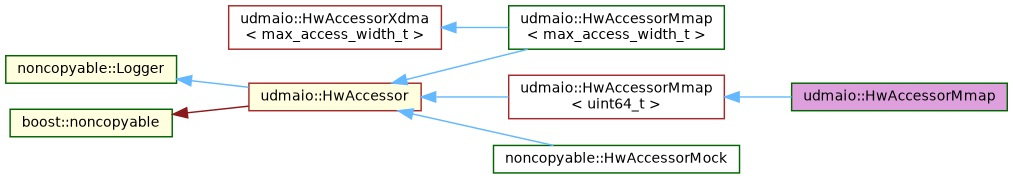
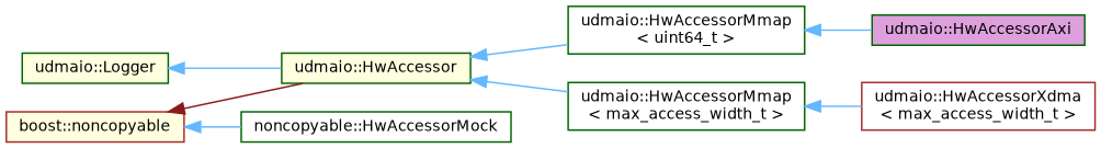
  digraph {
    rankdir=LR
    node [color=brown fillcolor=white fontname=Helvetica fontsize=10 shape=box style=filled]
    edge [color=steelblue1 dir=back fontname=Helvetica fontsize=10 labelfontname=Helvetica labelfontsize=10 style=solid]
-   n1 [fillcolor=lightyellow fontcolor=black height=0.2 label="udmaio::HwAccessor" width=0.4]
-   n2 [height=0.2 label="udmaio::HwAccessorMmap\l\< uint64_t \>" width=0.4]
+   n1 [color=darkgreen fillcolor=lightyellow fontcolor=black height=0.2 label="udmaio::HwAccessor" width=0.4]
+   n2 [color=darkgreen height=0.2 label="udmaio::HwAccessorMmap\l\< uint64_t \>" width=0.4]
    n3 [color=darkgreen height=0.2 label="udmaio::HwAccessorMmap\l\< max_access_width_t \>" width=0.4]
    n4 [color=darkgreen height=0.2 label="noncopyable::HwAccessorMock" width=0.4]
-   n5 [color=darkgreen fillcolor=plum height=0.2 label="udmaio::HwAccessorMmap" width=0.4]
+   n5 [color=darkgreen fillcolor=plum height=0.2 label="udmaio::HwAccessorAxi" width=0.4]
    n6 [height=0.2 label="udmaio::HwAccessorXdma\l\< max_access_width_t \>" width=0.4]
-   n7 [color=darkgreen fillcolor=lightyellow height=0.2 label="noncopyable::Logger" width=0.4]
-   n8 [color=darkgreen fillcolor=lightyellow height=0.2 label="boost::noncopyable" width=0.4]
+   n7 [color=darkgreen fillcolor=lightyellow height=0.2 label="udmaio::Logger" width=0.4]
+   n8 [fillcolor=lightyellow height=0.2 label="boost::noncopyable" width=0.4]
    n1 -> n2
    n1 -> n3
-   n1 -> n4
+   n8 -> n4
    n2 -> n5
-   n6 -> n3
+   n3 -> n6
    n7 -> n1
    n8 -> n1 [color=firebrick4]
  }
